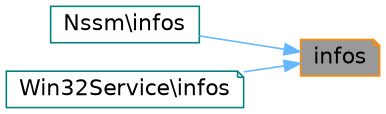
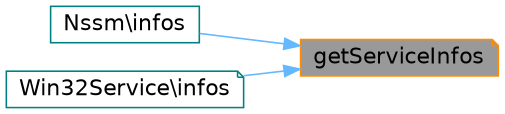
  digraph {
    rankdir=RL
    node [color=teal fillcolor=white fontname=Helvetica fontsize=14 shape=note style=filled]
    edge [color=steelblue1 dir=back fontname=Helvetica fontsize=14 labelfontname=Helvetica labelfontsize=14 style=solid]
-   n1 [color=darkorange fillcolor=grey60 fontcolor=black height=0.2 label=infos width=0.4]
+   n1 [color=darkorange fillcolor=grey60 fontcolor=black height=0.2 label=getServiceInfos width=0.4]
    n2 [height=0.2 label="Nssm\\infos" shape=box width=0.4]
    n3 [height=0.2 label="Win32Service\\infos" width=0.4]
    n1 -> n2
    n1 -> n3
  }
